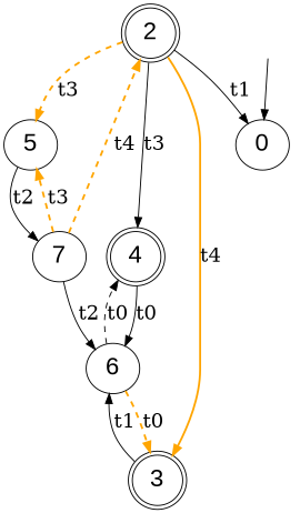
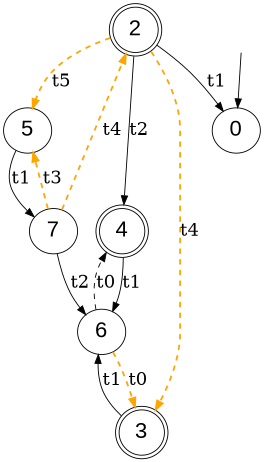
  digraph {
    fontname=courier
    labeljust=l
    nojustify=true
    rankdir=TB
    node [fontname=Arial fontsize=25]
    edge [fontsize=20]
    I0 [style=invis width=0]
    n2 [label=0]
    n3 [label=2 shape=doublecircle]
    n4 [label=4 shape=doublecircle]
    n5 [label=5]
    n6 [label=3 shape=doublecircle]
    n7 [label=6]
    n8 [label=7]
    I0 -> n2
    n3 -> n2 [label=t1]
-   n3 -> n4 [label=t3]
-   n3 -> n5 [color=orange label=t3 penwidth=2.0 style=dashed]
-   n3 -> n6 [color=orange label=t4 penwidth=2.0 style=solid]
-   n4 -> n7 [label=t0]
-   n5 -> n8 [label=t2]
+   n3 -> n4 [label=t2]
+   n3 -> n5 [color=orange label=t5 penwidth=2.0 style=dashed]
+   n3 -> n6 [color=orange label=t4 penwidth=2.0 style=dashed]
+   n4 -> n7 [label=t1]
+   n5 -> n8 [label=t1]
    n6 -> n7 [label=t1]
    n7 -> n4 [label=t0 style=dashed]
    n7 -> n6 [color=orange label=t0 penwidth=2.0 style=dashed]
    n8 -> n3 [color=orange label=t4 penwidth=2.0 style=dashed]
    n8 -> n5 [color=orange label=t3 penwidth=2.0 style=dashed]
    n8 -> n7 [label=t2]
  }
